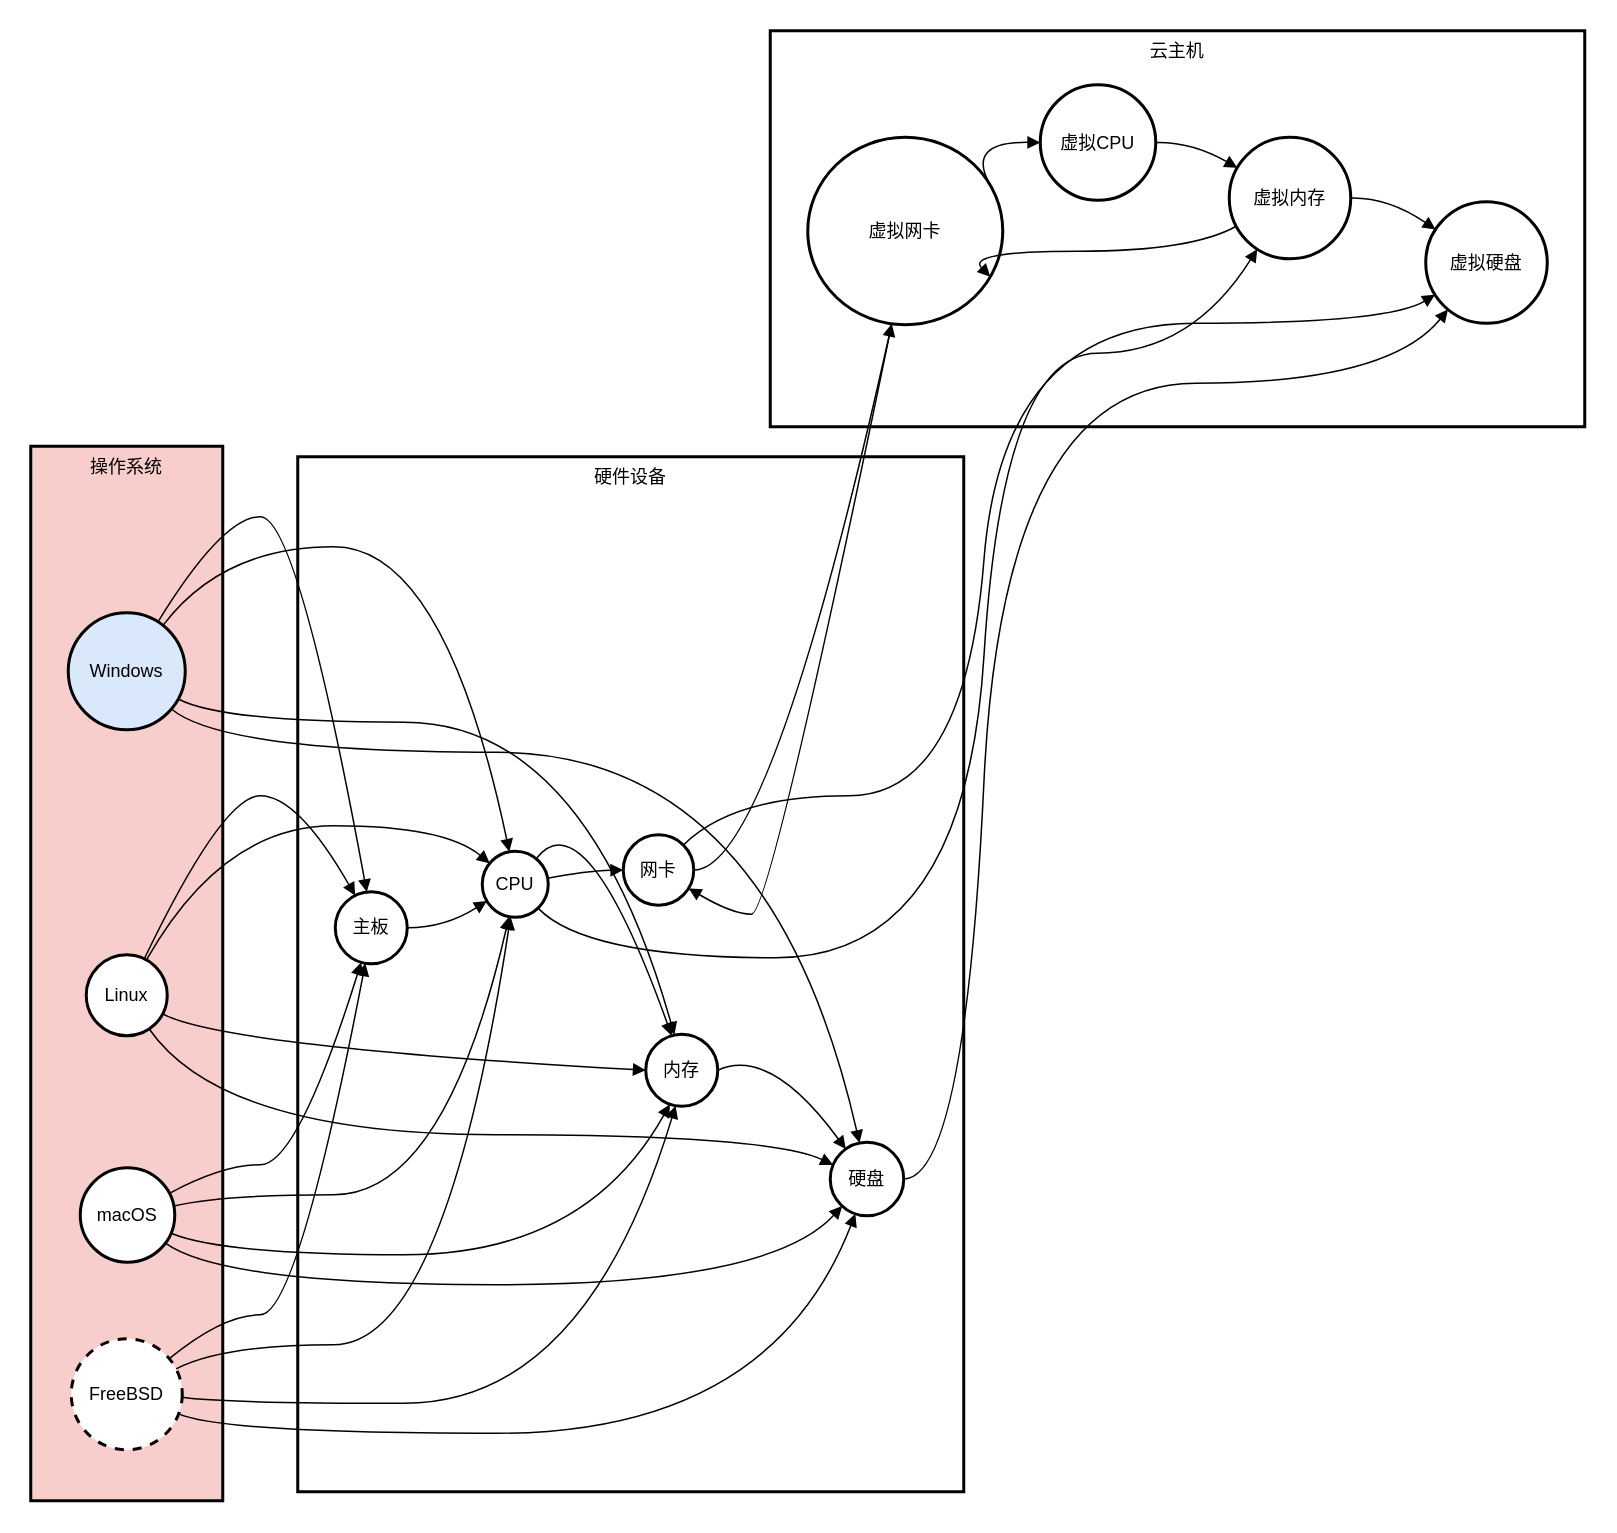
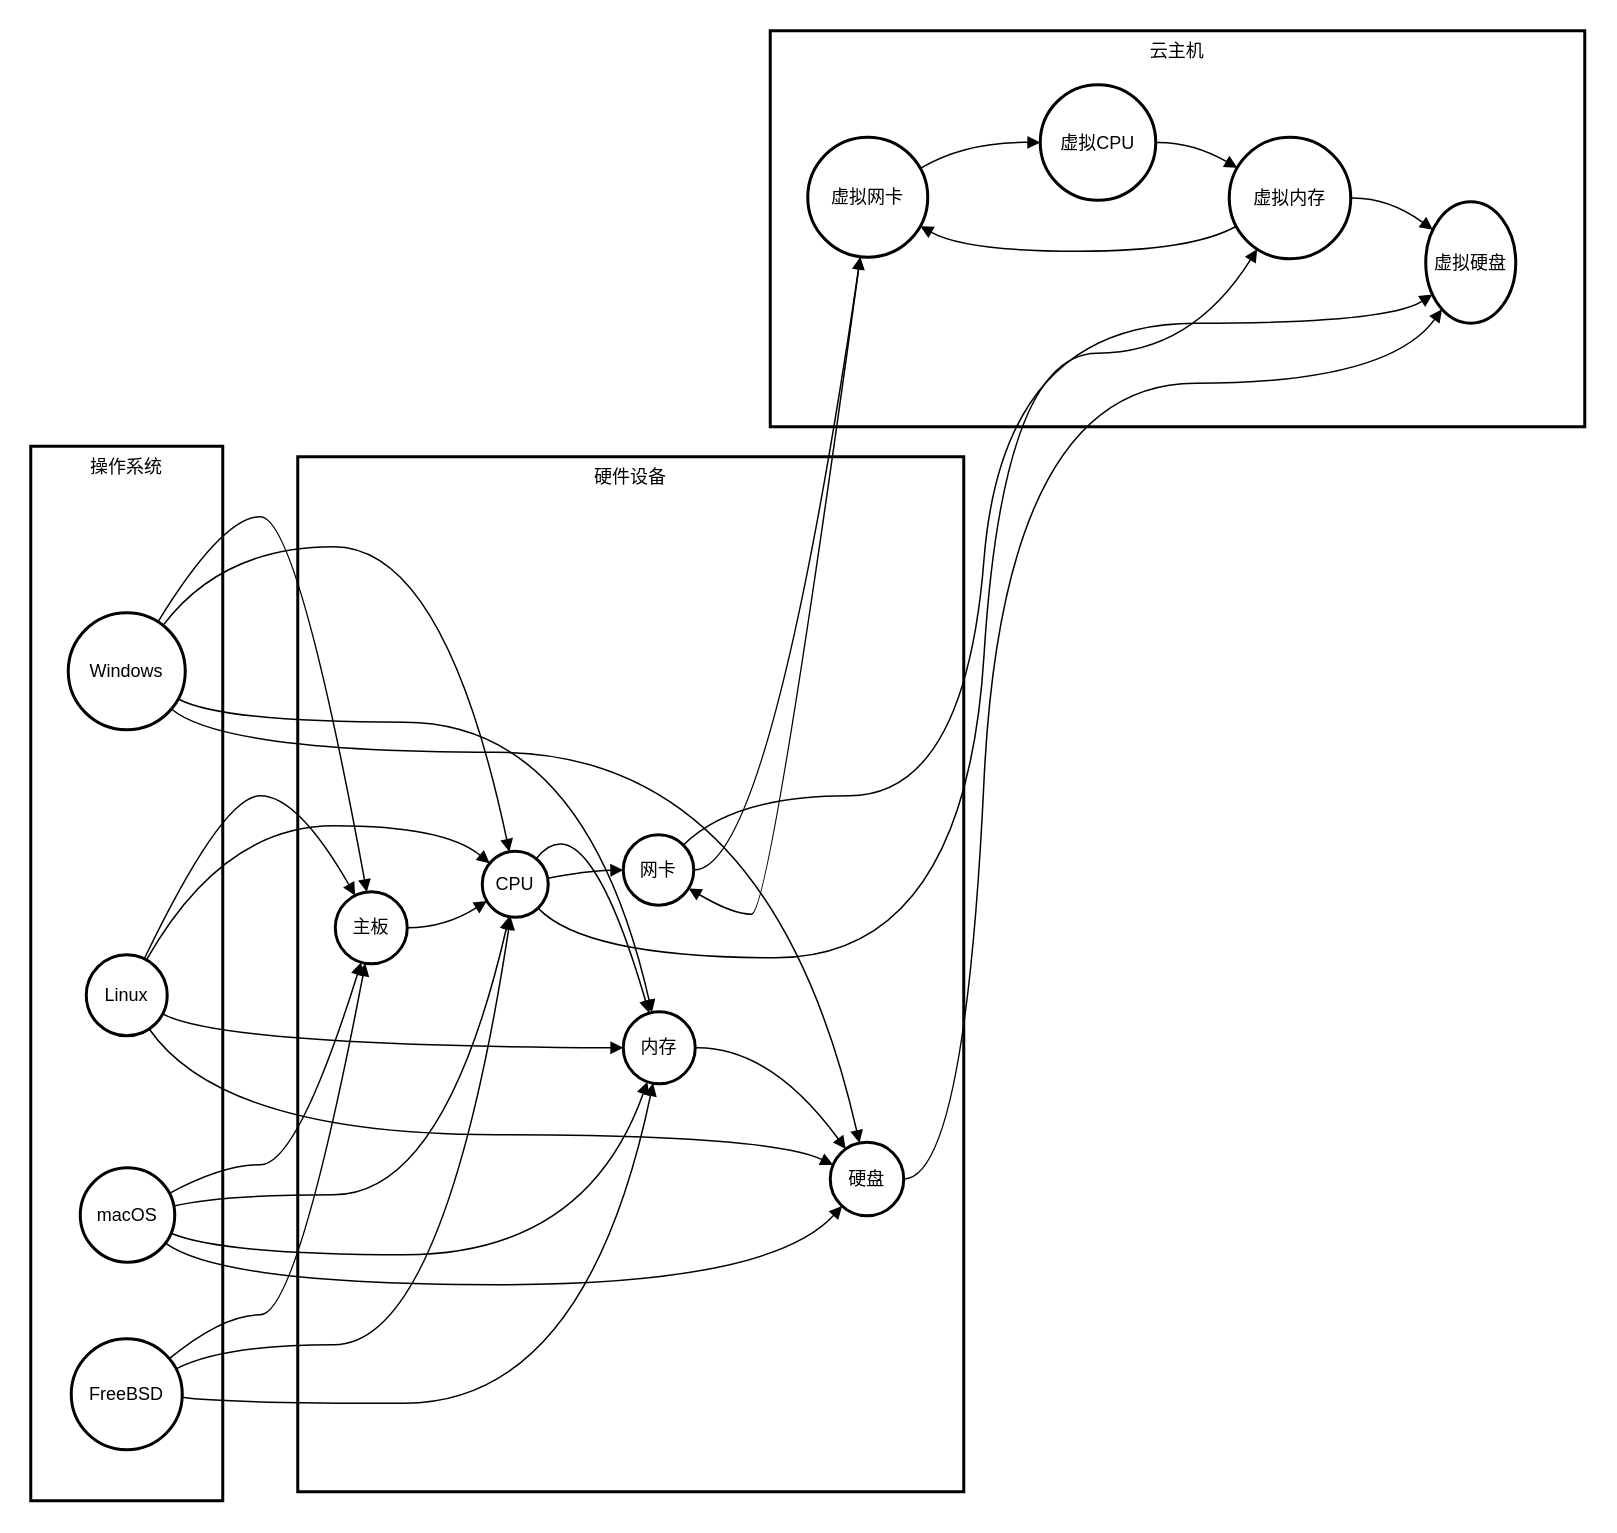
  <mxCell id="0" />
  <mxCell id="1" parent="0" />
- <mxCell id="2" value="操作系统" style="whiteSpace=wrap;strokeWidth=2;verticalAlign=top;fillColor=#f8cecc;" vertex="1" parent="1"><mxGeometry y="297" width="128" height="703" as="geometry" x="20" /></mxCell>
- <mxCell id="3" value="Windows" style="ellipse;aspect=fixed;strokeWidth=2;whiteSpace=wrap;fillColor=#dae8fc;" vertex="1" parent="1"><mxGeometry x="45" y="408" width="78" height="78" as="geometry" /></mxCell>
+ <mxCell id="2" value="操作系统" style="whiteSpace=wrap;strokeWidth=2;verticalAlign=top;" vertex="1" parent="1"><mxGeometry y="297" width="128" height="703" as="geometry" x="20" /></mxCell>
+ <mxCell id="3" value="Windows" style="ellipse;aspect=fixed;strokeWidth=2;whiteSpace=wrap;" vertex="1" parent="1"><mxGeometry x="45" y="408" width="78" height="78" as="geometry" /></mxCell>
  <mxCell id="4" value="Linux" style="ellipse;aspect=fixed;strokeWidth=2;whiteSpace=wrap;" vertex="1" parent="1"><mxGeometry x="57" y="636" width="54" height="54" as="geometry" /></mxCell>
  <mxCell id="5" value="macOS" style="ellipse;aspect=fixed;strokeWidth=2;whiteSpace=wrap;" vertex="1" parent="1"><mxGeometry x="53" y="778" width="63" height="63" as="geometry" /></mxCell>
- <mxCell id="6" value="FreeBSD" style="ellipse;aspect=fixed;strokeWidth=2;whiteSpace=wrap;dashed=1;" vertex="1" parent="1"><mxGeometry x="47" y="892" width="74" height="74" as="geometry" /></mxCell>
+ <mxCell id="6" value="FreeBSD" style="ellipse;aspect=fixed;strokeWidth=2;whiteSpace=wrap;" vertex="1" parent="1"><mxGeometry x="47" y="892" width="74" height="74" as="geometry" /></mxCell>
  <mxCell id="7" value="云主机" style="whiteSpace=wrap;strokeWidth=2;verticalAlign=top;" vertex="1" parent="1"><mxGeometry x="513" width="543" height="264" as="geometry" y="20" /></mxCell>
  <mxCell id="8" value="虚拟CPU" style="ellipse;aspect=fixed;strokeWidth=2;whiteSpace=wrap;" vertex="1" parent="1"><mxGeometry x="693" y="56" width="77" height="77" as="geometry" /></mxCell>
  <mxCell id="9" value="虚拟内存" style="ellipse;aspect=fixed;strokeWidth=2;whiteSpace=wrap;" vertex="1" parent="1"><mxGeometry x="819" y="91" width="81" height="81" as="geometry" /></mxCell>
- <mxCell id="10" value="虚拟硬盘" style="ellipse;aspect=fixed;strokeWidth=2;whiteSpace=wrap;" vertex="1" parent="1"><mxGeometry x="950" y="134" width="81" height="81" as="geometry" /></mxCell>
- <mxCell id="11" value="虚拟网卡" style="ellipse;aspect=fixed;strokeWidth=2;whiteSpace=wrap;" vertex="1" parent="1"><mxGeometry x="538" y="91" width="130" height="125" as="geometry" /></mxCell>
+ <mxCell id="10" value="虚拟硬盘" style="ellipse;aspect=fixed;strokeWidth=2;whiteSpace=wrap;" vertex="1" parent="1"><mxGeometry x="950" y="134" width="60" height="81" as="geometry" /></mxCell>
+ <mxCell id="11" value="虚拟网卡" style="ellipse;aspect=fixed;strokeWidth=2;whiteSpace=wrap;" vertex="1" parent="1"><mxGeometry x="538" y="91" width="80" height="80" as="geometry" /></mxCell>
  <mxCell id="12" value="硬件设备" style="whiteSpace=wrap;strokeWidth=2;verticalAlign=top;" vertex="1" parent="1"><mxGeometry x="198" y="304" width="444" height="690" as="geometry" /></mxCell>
  <mxCell id="13" value="主板" style="ellipse;aspect=fixed;strokeWidth=2;whiteSpace=wrap;" vertex="1" parent="1"><mxGeometry x="223" y="594" width="48" height="48" as="geometry" /></mxCell>
  <mxCell id="14" value="CPU" style="ellipse;aspect=fixed;strokeWidth=2;whiteSpace=wrap;" vertex="1" parent="1"><mxGeometry x="321" y="567" width="44" height="44" as="geometry" /></mxCell>
- <mxCell id="15" value="内存" style="ellipse;aspect=fixed;strokeWidth=2;whiteSpace=wrap;" vertex="1" parent="1"><mxGeometry x="430" y="689" width="48" height="48" as="geometry" /></mxCell>
+ <mxCell id="15" value="内存" style="ellipse;aspect=fixed;strokeWidth=2;whiteSpace=wrap;" vertex="1" parent="1"><mxGeometry x="415" y="674" width="48" height="48" as="geometry" /></mxCell>
  <mxCell id="16" value="硬盘" style="ellipse;aspect=fixed;strokeWidth=2;whiteSpace=wrap;" vertex="1" parent="1"><mxGeometry x="553" y="761" width="49" height="49" as="geometry" /></mxCell>
  <mxCell id="17" value="网卡" style="ellipse;aspect=fixed;strokeWidth=2;whiteSpace=wrap;" vertex="1" parent="1"><mxGeometry x="415" y="556" width="47" height="47" as="geometry" /></mxCell>
  <mxCell id="18" value="" style="curved=1;startArrow=none;endArrow=block;exitX=1;exitY=0.5;entryX=0;entryY=0.8;" edge="1" parent="1" source="13" target="14"><mxGeometry relative="1" as="geometry"><Array as="points"><mxPoint x="296" y="618" /></Array></mxGeometry></mxCell>
  <mxCell id="19" value="" style="curved=1;startArrow=none;endArrow=block;exitX=0.91;exitY=-0.01;entryX=0.35;entryY=-0.01;" edge="1" parent="1" source="14" target="15"><mxGeometry relative="1" as="geometry"><Array as="points"><mxPoint x="390" y="530" /></Array></mxGeometry></mxCell>
  <mxCell id="20" value="" style="curved=1;startArrow=none;endArrow=block;exitX=1;exitY=0.4;entryX=0.01;entryY=0.51;" edge="1" parent="1" source="14" target="17"><mxGeometry relative="1" as="geometry"><Array as="points"><mxPoint x="390" y="580" /></Array></mxGeometry></mxCell>
  <mxCell id="21" value="" style="curved=1;startArrow=none;endArrow=block;exitX=0.97;exitY=0.99;entryX=0.19;entryY=0.99;" edge="1" parent="1" source="14" target="9"><mxGeometry relative="1" as="geometry"><Array as="points"><mxPoint x="390" y="638" /><mxPoint x="643" y="638" /><mxPoint x="668" y="235" /><mxPoint x="794" y="235" /></Array></mxGeometry></mxCell>
  <mxCell id="22" value="" style="curved=1;startArrow=none;endArrow=block;exitX=1;exitY=0.49;entryX=0.14;entryY=0;" edge="1" parent="1" source="15" target="16"><mxGeometry relative="1" as="geometry"><Array as="points"><mxPoint x="513" y="697" /></Array></mxGeometry></mxCell>
  <mxCell id="23" value="" style="curved=1;startArrow=none;endArrow=block;exitX=1;exitY=0.5;entryX=0.1;entryY=0.99;" edge="1" parent="1" source="16" target="10"><mxGeometry relative="1" as="geometry"><Array as="points"><mxPoint x="643" y="785" /><mxPoint x="668" y="255" /><mxPoint x="925" y="255" /></Array></mxGeometry></mxCell>
  <mxCell id="24" value="" style="curved=1;startArrow=none;endArrow=block;exitX=1;exitY=0.01;entryX=0;entryY=0.81;" edge="1" parent="1" source="17" target="10"><mxGeometry relative="1" as="geometry"><Array as="points"><mxPoint x="488" y="530" /><mxPoint x="643" y="530" /><mxPoint x="668" y="215" /><mxPoint x="925" y="215" /></Array></mxGeometry></mxCell>
  <mxCell id="25" value="" style="curved=1;startArrow=none;endArrow=block;exitX=1.01;exitY=0.51;entryX=0.43;entryY=1;" edge="1" parent="1" source="17" target="11"><mxGeometry relative="1" as="geometry"><Array as="points"><mxPoint x="513" y="580" /></Array></mxGeometry></mxCell>
  <mxCell id="26" value="" style="curved=1;startArrow=none;endArrow=block;exitX=0.99;exitY=0.5;entryX=0;entryY=0.21;" edge="1" parent="1" source="8" target="9"><mxGeometry relative="1" as="geometry"><Array as="points"><mxPoint x="794" y="94" /></Array></mxGeometry></mxCell>
  <mxCell id="27" value="" style="curved=1;startArrow=none;endArrow=block;exitX=1;exitY=0.49;entryX=0;entryY=0.17;" edge="1" parent="1" source="9" target="10"><mxGeometry relative="1" as="geometry"><Array as="points"><mxPoint x="925" y="131" /></Array></mxGeometry></mxCell>
  <mxCell id="28" value="" style="curved=1;startArrow=none;endArrow=block;exitX=0;exitY=0.77;entryX=1;entryY=0.78;" edge="1" parent="1" source="9" target="11"><mxGeometry relative="1" as="geometry"><Array as="points"><mxPoint x="794" y="167" /><mxPoint x="643" y="167" /></Array></mxGeometry></mxCell>
  <mxCell id="29" value="" style="curved=1;startArrow=none;endArrow=block;exitX=0.43;exitY=1;entryX=1.01;entryY=0.81;" edge="1" parent="1" source="11" target="17"><mxGeometry relative="1" as="geometry"><Array as="points"><mxPoint x="513" y="609" /><mxPoint x="488" y="609" /></Array></mxGeometry></mxCell>
  <mxCell id="30" value="" style="curved=1;startArrow=none;endArrow=block;exitX=1;exitY=0.22;entryX=0;entryY=0.5;" edge="1" parent="1" source="11" target="8"><mxGeometry relative="1" as="geometry"><Array as="points"><mxPoint x="643" y="94" /></Array></mxGeometry></mxCell>
  <mxCell id="31" value="" style="curved=1;startArrow=none;endArrow=block;exitX=0.81;exitY=0.01;entryX=0.42;entryY=0;" edge="1" parent="1" source="3" target="13"><mxGeometry relative="1" as="geometry"><Array as="points"><mxPoint x="148" y="344" /><mxPoint x="198" y="344" /></Array></mxGeometry></mxCell>
  <mxCell id="32" value="" style="curved=1;startArrow=none;endArrow=block;exitX=0.89;exitY=0.01;entryX=0.4;entryY=-0.01;" edge="1" parent="1" source="3" target="14"><mxGeometry relative="1" as="geometry"><Array as="points"><mxPoint x="148" y="364" /><mxPoint x="296" y="364" /></Array></mxGeometry></mxCell>
  <mxCell id="33" value="" style="curved=1;startArrow=none;endArrow=block;exitX=1.01;exitY=0.77;entryX=0.39;entryY=-0.01;" edge="1" parent="1" source="3" target="15"><mxGeometry relative="1" as="geometry"><Array as="points"><mxPoint x="148" y="481" /><mxPoint x="390" y="481" /></Array></mxGeometry></mxCell>
  <mxCell id="34" value="" style="curved=1;startArrow=none;endArrow=block;exitX=1.01;exitY=0.93;entryX=0.39;entryY=0;" edge="1" parent="1" source="3" target="16"><mxGeometry relative="1" as="geometry"><Array as="points"><mxPoint x="148" y="501" /><mxPoint x="513" y="501" /></Array></mxGeometry></mxCell>
  <mxCell id="35" value="" style="curved=1;startArrow=none;endArrow=block;exitX=0.75;exitY=0;entryX=0.23;entryY=0;" edge="1" parent="1" source="4" target="13"><mxGeometry relative="1" as="geometry"><Array as="points"><mxPoint x="148" y="530" /><mxPoint x="198" y="530" /></Array></mxGeometry></mxCell>
  <mxCell id="36" value="" style="curved=1;startArrow=none;endArrow=block;exitX=0.79;exitY=0;entryX=0;entryY=0.08;" edge="1" parent="1" source="4" target="14"><mxGeometry relative="1" as="geometry"><Array as="points"><mxPoint x="148" y="550" /><mxPoint x="296" y="550" /></Array></mxGeometry></mxCell>
  <mxCell id="37" value="" style="curved=1;startArrow=none;endArrow=block;exitX=1;exitY=0.77;entryX=0;entryY=0.49;" edge="1" parent="1" source="4" target="15"><mxGeometry relative="1" as="geometry"><Array as="points"><mxPoint x="148" y="697" /></Array></mxGeometry></mxCell>
  <mxCell id="38" value="" style="curved=1;startArrow=none;endArrow=block;exitX=0.85;exitY=1;entryX=0.01;entryY=0.28;" edge="1" parent="1" source="4" target="16"><mxGeometry relative="1" as="geometry"><Array as="points"><mxPoint x="148" y="756" /><mxPoint x="513" y="756" /></Array></mxGeometry></mxCell>
  <mxCell id="39" value="" style="curved=1;startArrow=none;endArrow=block;exitX=1;exitY=0.24;entryX=0.35;entryY=1;" edge="1" parent="1" source="5" target="13"><mxGeometry relative="1" as="geometry"><Array as="points"><mxPoint x="148" y="776" /><mxPoint x="198" y="776" /></Array></mxGeometry></mxCell>
  <mxCell id="40" value="" style="curved=1;startArrow=none;endArrow=block;exitX=1;exitY=0.4;entryX=0.39;entryY=0.99;" edge="1" parent="1" source="5" target="14"><mxGeometry relative="1" as="geometry"><Array as="points"><mxPoint x="148" y="796" /><mxPoint x="296" y="796" /></Array></mxGeometry></mxCell>
  <mxCell id="41" value="" style="curved=1;startArrow=none;endArrow=block;exitX=1;exitY=0.71;entryX=0.32;entryY=0.99;" edge="1" parent="1" source="5" target="15"><mxGeometry relative="1" as="geometry"><Array as="points"><mxPoint x="148" y="836" /><mxPoint x="390" y="836" /></Array></mxGeometry></mxCell>
  <mxCell id="42" value="" style="curved=1;startArrow=none;endArrow=block;exitX=1;exitY=0.87;entryX=0.05;entryY=1;" edge="1" parent="1" source="5" target="16"><mxGeometry relative="1" as="geometry"><Array as="points"><mxPoint x="148" y="856" /><mxPoint x="513" y="856" /></Array></mxGeometry></mxCell>
  <mxCell id="43" value="" style="curved=1;startArrow=none;endArrow=block;exitX=1;exitY=0.08;entryX=0.41;entryY=1;" edge="1" parent="1" source="6" target="13"><mxGeometry relative="1" as="geometry"><Array as="points"><mxPoint x="148" y="876" /><mxPoint x="198" y="876" /></Array></mxGeometry></mxCell>
  <mxCell id="44" value="" style="curved=1;startArrow=none;endArrow=block;exitX=1;exitY=0.24;entryX=0.43;entryY=0.99;" edge="1" parent="1" source="6" target="14"><mxGeometry relative="1" as="geometry"><Array as="points"><mxPoint x="148" y="896" /><mxPoint x="296" y="896" /></Array></mxGeometry></mxCell>
  <mxCell id="45" value="" style="curved=1;startArrow=none;endArrow=block;exitX=1;exitY=0.54;entryX=0.4;entryY=0.99;" edge="1" parent="1" source="6" target="15"><mxGeometry relative="1" as="geometry"><Array as="points"><mxPoint x="148" y="935" /><mxPoint x="390" y="935" /></Array></mxGeometry></mxCell>
- <mxCell id="46" value="" style="curved=1;startArrow=none;endArrow=block;exitX=1;exitY=0.7;entryX=0.32;entryY=1;" edge="1" parent="1" source="6" target="16"><mxGeometry relative="1" as="geometry"><Array as="points"><mxPoint x="148" y="955" /><mxPoint x="513" y="955" /></Array></mxGeometry></mxCell>
